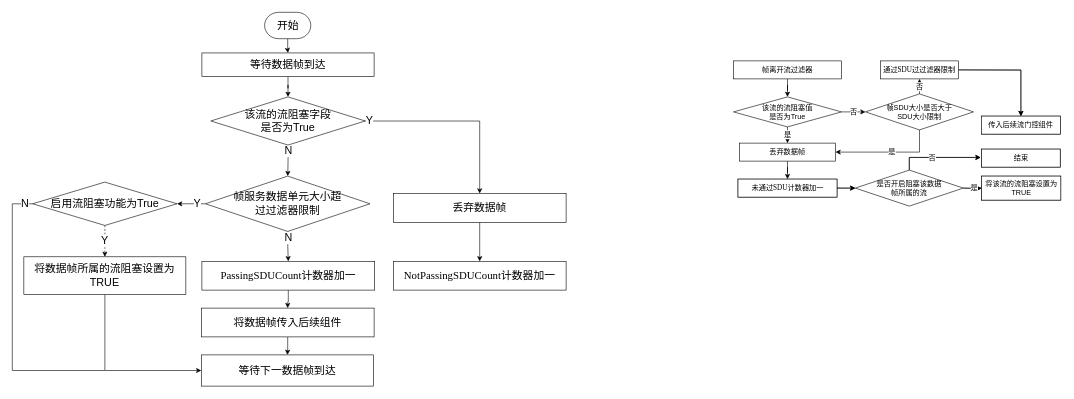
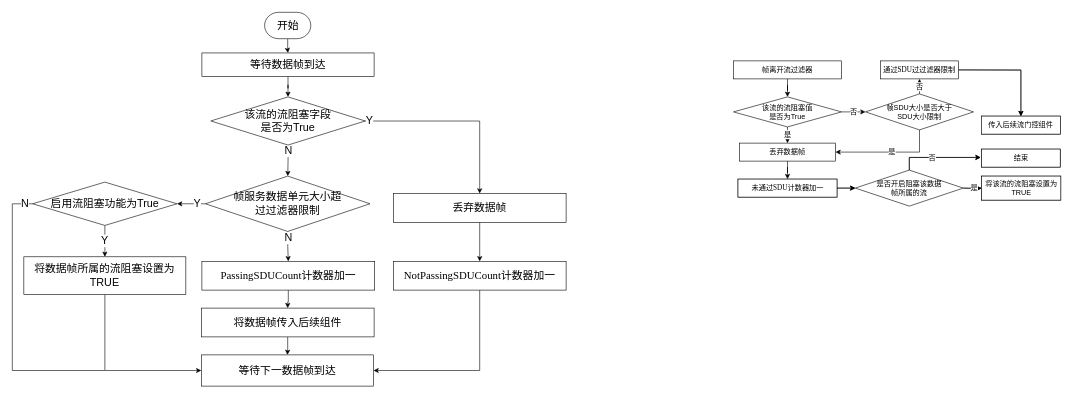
  <mxCell id="0" />
  <mxCell id="1" parent="0" />
  <mxCell id="2" value="" style="edgeStyle=orthogonalEdgeStyle;rounded=0;orthogonalLoop=1;jettySize=auto;html=1;fontSize=12;strokeWidth=1;" parent="1" source="3" target="14" edge="1"><mxGeometry relative="1" as="geometry" /></mxCell>
  <mxCell id="3" value="&lt;font style=&quot;font-size: 12px;&quot;&gt;帧离开流过滤器&lt;/font&gt;" style="rounded=0;whiteSpace=wrap;html=1;fontSize=12;strokeWidth=1;" parent="1" vertex="1"><mxGeometry x="1222" y="101" width="180" height="30" as="geometry" /></mxCell>
  <mxCell id="4" value="" style="edgeStyle=orthogonalEdgeStyle;rounded=0;orthogonalLoop=1;jettySize=auto;html=1;fontSize=12;strokeWidth=1;" parent="1" source="5" target="18" edge="1"><mxGeometry relative="1" as="geometry" /></mxCell>
  <mxCell id="5" value="&lt;font style=&quot;font-size: 12px;&quot;&gt;丢弃数据帧&lt;/font&gt;" style="rounded=0;whiteSpace=wrap;html=1;fontSize=12;strokeWidth=1;" parent="1" vertex="1"><mxGeometry x="1232" y="238" width="160" height="30" as="geometry" /></mxCell>
  <mxCell id="6" value="" style="edgeStyle=orthogonalEdgeStyle;rounded=0;orthogonalLoop=1;jettySize=auto;html=1;entryX=1;entryY=0.5;entryDx=0;entryDy=0;fontSize=12;strokeWidth=1;" parent="1" source="9" target="5" edge="1"><mxGeometry relative="1" as="geometry"><mxPoint x="1532" y="283" as="targetPoint" /><Array as="points"><mxPoint x="1532" y="253" /></Array></mxGeometry></mxCell>
  <mxCell id="7" value="是" style="edgeLabel;html=1;align=center;verticalAlign=middle;resizable=0;points=[];fontSize=12;" parent="6" vertex="1" connectable="0"><mxGeometry x="-0.054" y="-2" relative="1" as="geometry"><mxPoint as="offset" /></mxGeometry></mxCell>
  <mxCell id="8" value="否" style="edgeStyle=orthogonalEdgeStyle;rounded=0;orthogonalLoop=1;jettySize=auto;html=1;fontSize=12;strokeWidth=1;" parent="1" source="9" target="16" edge="1"><mxGeometry relative="1" as="geometry" /></mxCell>
  <mxCell id="9" value="&lt;font style=&quot;font-size: 12px;&quot;&gt;&lt;span style=&quot;font-size: 12px;&quot;&gt;帧SDU大小是否大于&lt;br style=&quot;font-size: 12px;&quot;&gt;&lt;/span&gt;SDU大小限制&lt;/font&gt;" style="rhombus;whiteSpace=wrap;html=1;fontSize=12;strokeWidth=1;" parent="1" vertex="1"><mxGeometry x="1442" y="156" width="180" height="60" as="geometry" /></mxCell>
  <mxCell id="10" value="是" style="edgeStyle=orthogonalEdgeStyle;rounded=0;orthogonalLoop=1;jettySize=auto;html=1;fontSize=12;strokeWidth=1;" parent="1" target="20" edge="1"><mxGeometry x="0.192" relative="1" as="geometry"><mxPoint x="1605" y="313" as="sourcePoint" /><mxPoint as="offset" /></mxGeometry></mxCell>
  <mxCell id="11" value="否" style="edgeStyle=orthogonalEdgeStyle;rounded=0;orthogonalLoop=1;jettySize=auto;html=1;fontSize=12;strokeWidth=1;entryX=-0.013;entryY=0.464;entryDx=0;entryDy=0;entryPerimeter=0;" parent="1" target="21" edge="1"><mxGeometry x="-0.113" relative="1" as="geometry"><mxPoint x="1631" y="262" as="targetPoint" /><Array as="points"><mxPoint x="1515" y="262" /></Array><mxPoint x="1515" y="288" as="sourcePoint" /><mxPoint as="offset" /></mxGeometry></mxCell>
  <mxCell id="12" value="是" style="edgeStyle=orthogonalEdgeStyle;rounded=0;orthogonalLoop=1;jettySize=auto;html=1;fontSize=12;strokeWidth=1;" parent="1" source="14" target="5" edge="1"><mxGeometry relative="1" as="geometry" /></mxCell>
  <mxCell id="13" value="否" style="edgeStyle=orthogonalEdgeStyle;rounded=0;orthogonalLoop=1;jettySize=auto;html=1;fontSize=12;strokeWidth=1;" parent="1" source="14" target="9" edge="1"><mxGeometry relative="1" as="geometry" /></mxCell>
  <mxCell id="14" value="&lt;font style=&quot;font-size: 12px;&quot;&gt;该流的流阻塞值&lt;br style=&quot;font-size: 12px;&quot;&gt;是否为True&lt;/font&gt;" style="rhombus;whiteSpace=wrap;html=1;fontSize=12;strokeWidth=1;" parent="1" vertex="1"><mxGeometry x="1222" y="161" width="180" height="50" as="geometry" /></mxCell>
  <mxCell id="15" value="" style="edgeStyle=orthogonalEdgeStyle;rounded=0;orthogonalLoop=1;jettySize=auto;html=1;entryX=0.5;entryY=0;entryDx=0;entryDy=0;fontSize=12;strokeWidth=1;" parent="1" source="16" target="19" edge="1"><mxGeometry relative="1" as="geometry"><mxPoint x="1682" y="103" as="targetPoint" /></mxGeometry></mxCell>
  <mxCell id="16" value="&lt;span style=&quot;font-size: 12px;&quot;&gt;通过&lt;/span&gt;&lt;span lang=&quot;EN-US&quot; style=&quot;font-size: 12px; font-family: &amp;quot;times new roman&amp;quot;, serif;&quot;&gt;SDU&lt;/span&gt;&lt;span style=&quot;font-size: 12px;&quot;&gt;过过滤器限制&lt;/span&gt;" style="rounded=0;whiteSpace=wrap;html=1;fontSize=12;strokeWidth=1;" parent="1" vertex="1"><mxGeometry x="1467" y="101" width="130" height="30" as="geometry" /></mxCell>
  <mxCell id="17" value="" style="edgeStyle=orthogonalEdgeStyle;rounded=0;orthogonalLoop=1;jettySize=auto;html=1;fontSize=12;strokeWidth=1;" parent="1" source="18" edge="1"><mxGeometry relative="1" as="geometry"><mxPoint x="1425" y="313" as="targetPoint" /></mxGeometry></mxCell>
  <mxCell id="18" value="&lt;span style=&quot;font-size: 12px;&quot;&gt;未通过&lt;/span&gt;&lt;span lang=&quot;EN-US&quot; style=&quot;font-size: 12px; font-family: &amp;quot;times new roman&amp;quot;, serif;&quot;&gt;SDU&lt;/span&gt;&lt;span style=&quot;font-size: 12px;&quot;&gt;计数器加一&lt;/span&gt;" style="rounded=0;whiteSpace=wrap;html=1;fontSize=12;strokeWidth=1;" parent="1" vertex="1"><mxGeometry x="1229.5" y="298" width="165" height="30" as="geometry" /></mxCell>
  <mxCell id="19" value="&lt;span style=&quot;font-size: 12px;&quot;&gt;传入后续流门控组件&lt;/span&gt;" style="rounded=0;whiteSpace=wrap;html=1;fontSize=12;strokeWidth=1;" parent="1" vertex="1"><mxGeometry x="1635" y="193" width="132" height="30" as="geometry" /></mxCell>
  <mxCell id="20" value="&lt;span style=&quot;font-size: 12px;&quot;&gt;将该流的&lt;/span&gt;&lt;span style=&quot;font-size: 12px;&quot;&gt;流阻塞设置为TRUE&lt;/span&gt;" style="rounded=0;whiteSpace=wrap;html=1;fontSize=12;strokeWidth=1;" parent="1" vertex="1"><mxGeometry x="1635.5" y="293" width="132" height="40" as="geometry" /></mxCell>
  <mxCell id="21" value="&lt;span style=&quot;font-size: 12px&quot;&gt;结束&lt;/span&gt;" style="rounded=0;whiteSpace=wrap;html=1;fontSize=12;strokeWidth=1;" parent="1" vertex="1"><mxGeometry x="1635.5" y="248" width="131" height="30" as="geometry" /></mxCell>
  <mxCell id="22" value="&lt;span style=&quot;font-size: 12px;&quot;&gt;传入后续流门控组件&lt;/span&gt;" style="rounded=0;whiteSpace=wrap;html=1;fontSize=12;strokeWidth=1;" parent="1" vertex="1"><mxGeometry x="1635" y="193" width="132" height="30" as="geometry" /></mxCell>
  <mxCell id="23" value="&lt;span style=&quot;font-size: 12px&quot;&gt;结束&lt;/span&gt;" style="rounded=0;whiteSpace=wrap;html=1;fontSize=12;strokeWidth=1;" parent="1" vertex="1"><mxGeometry x="1635.5" y="248" width="131" height="30" as="geometry" /></mxCell>
  <mxCell id="24" value="&lt;span style=&quot;font-size: 12px;&quot;&gt;将该流的&lt;/span&gt;&lt;span style=&quot;font-size: 12px;&quot;&gt;流阻塞设置为TRUE&lt;/span&gt;" style="rounded=0;whiteSpace=wrap;html=1;fontSize=12;strokeWidth=1;" parent="1" vertex="1"><mxGeometry x="1635.5" y="293" width="132" height="40" as="geometry" /></mxCell>
  <mxCell id="25" value="" style="edgeStyle=orthogonalEdgeStyle;rounded=0;orthogonalLoop=1;jettySize=auto;html=1;entryX=0.5;entryY=0;entryDx=0;entryDy=0;fontSize=12;strokeWidth=1;" parent="1" target="22" edge="1"><mxGeometry relative="1" as="geometry"><mxPoint x="1682" y="103" as="targetPoint" /><mxPoint x="1597" y="116" as="sourcePoint" /></mxGeometry></mxCell>
  <mxCell id="26" value="否" style="edgeStyle=orthogonalEdgeStyle;rounded=0;orthogonalLoop=1;jettySize=auto;html=1;fontSize=12;strokeWidth=1;entryX=-0.013;entryY=0.464;entryDx=0;entryDy=0;entryPerimeter=0;" parent="1" target="23" edge="1"><mxGeometry x="-0.113" relative="1" as="geometry"><mxPoint x="1631" y="262" as="targetPoint" /><Array as="points"><mxPoint x="1515" y="262" /></Array><mxPoint x="1515" y="288" as="sourcePoint" /><mxPoint as="offset" /></mxGeometry></mxCell>
  <mxCell id="27" value="是" style="edgeStyle=orthogonalEdgeStyle;rounded=0;orthogonalLoop=1;jettySize=auto;html=1;fontSize=12;strokeWidth=1;" parent="1" target="24" edge="1"><mxGeometry x="0.192" relative="1" as="geometry"><mxPoint x="1605" y="313" as="sourcePoint" /><mxPoint as="offset" /></mxGeometry></mxCell>
  <mxCell id="28" value="" style="edgeStyle=orthogonalEdgeStyle;rounded=0;orthogonalLoop=1;jettySize=auto;html=1;fontSize=12;strokeWidth=1;" parent="1" source="29" edge="1"><mxGeometry relative="1" as="geometry"><mxPoint x="1425" y="313" as="targetPoint" /></mxGeometry></mxCell>
  <mxCell id="29" value="&lt;span style=&quot;font-size: 12px;&quot;&gt;未通过&lt;/span&gt;&lt;span lang=&quot;EN-US&quot; style=&quot;font-size: 12px; font-family: &amp;quot;times new roman&amp;quot;, serif;&quot;&gt;SDU&lt;/span&gt;&lt;span style=&quot;font-size: 12px;&quot;&gt;计数器加一&lt;/span&gt;" style="rounded=0;whiteSpace=wrap;html=1;fontSize=12;strokeWidth=1;" parent="1" vertex="1"><mxGeometry x="1229.5" y="298" width="165" height="30" as="geometry" /></mxCell>
  <mxCell id="30" value="是否开启阻塞该数据&lt;br&gt;帧所属的流" style="rhombus;whiteSpace=wrap;html=1;fontSize=12;strokeWidth=1;" parent="1" vertex="1"><mxGeometry x="1425" y="283" width="180" height="60" as="geometry" /></mxCell>
  <mxCell id="31" value="" style="edgeStyle=orthogonalEdgeStyle;rounded=0;orthogonalLoop=1;jettySize=auto;html=1;fontSize=18;entryX=0.5;entryY=0;entryDx=0;entryDy=0;" edge="1" parent="1" source="32" target="34"><mxGeometry relative="1" as="geometry" /></mxCell>
  <mxCell id="32" value="&lt;font style=&quot;font-size: 18px;&quot;&gt;开始&lt;/font&gt;" style="strokeWidth=1;html=1;shape=mxgraph.flowchart.terminator;whiteSpace=wrap;fontSize=18;" vertex="1" parent="1"><mxGeometry x="440.5" y="20" width="77" height="44" as="geometry" /></mxCell>
  <mxCell id="33" value="" style="edgeStyle=orthogonalEdgeStyle;rounded=0;orthogonalLoop=1;jettySize=auto;html=1;fontSize=18;entryX=0.5;entryY=0;entryDx=0;entryDy=0;" edge="1" parent="1" source="34" target="37"><mxGeometry relative="1" as="geometry"><mxPoint x="479.5" y="168" as="targetPoint" /></mxGeometry></mxCell>
  <mxCell id="34" value="&lt;font style=&quot;font-size: 18px;&quot;&gt;等待数据帧到达&lt;/font&gt;" style="rounded=0;whiteSpace=wrap;html=1;strokeWidth=1;fontSize=18;" vertex="1" parent="1"><mxGeometry x="336" y="87.75" width="287" height="39" as="geometry" /></mxCell>
  <mxCell id="35" value="Y" style="edgeStyle=orthogonalEdgeStyle;rounded=0;orthogonalLoop=1;jettySize=auto;html=1;fontSize=18;entryX=0.5;entryY=0;entryDx=0;entryDy=0;" edge="1" parent="1" source="37" target="39"><mxGeometry x="-0.955" relative="1" as="geometry"><mxPoint as="offset" /><mxPoint x="683" y="122.25" as="targetPoint" /><Array as="points"><mxPoint x="799" y="201" /></Array></mxGeometry></mxCell>
  <mxCell id="36" value="N" style="edgeStyle=orthogonalEdgeStyle;rounded=0;orthogonalLoop=1;jettySize=auto;html=1;fontSize=18;" edge="1" parent="1" source="37" target="44"><mxGeometry x="-0.626" relative="1" as="geometry"><mxPoint as="offset" /></mxGeometry></mxCell>
  <mxCell id="37" value="&lt;span style=&quot;font-size: 18px;&quot;&gt;该流的流阻塞字段&lt;/span&gt;&lt;br style=&quot;font-size: 18px;&quot;&gt;&lt;span style=&quot;font-size: 18px;&quot;&gt;是否为True&lt;/span&gt;" style="rhombus;whiteSpace=wrap;html=1;strokeWidth=1;fontSize=18;" vertex="1" parent="1"><mxGeometry x="350.87" y="161" width="257.25" height="80.25" as="geometry" /></mxCell>
  <mxCell id="38" value="" style="edgeStyle=orthogonalEdgeStyle;rounded=0;orthogonalLoop=1;jettySize=auto;html=1;fontSize=18;" edge="1" parent="1" source="39" target="41"><mxGeometry relative="1" as="geometry" /></mxCell>
  <mxCell id="39" value="丢弃数据帧" style="rounded=0;whiteSpace=wrap;html=1;strokeWidth=1;fontSize=18;" vertex="1" parent="1"><mxGeometry x="655" y="322" width="288" height="48" as="geometry" /></mxCell>
+ <mxCell id="40" value="" style="edgeStyle=orthogonalEdgeStyle;rounded=0;orthogonalLoop=1;jettySize=auto;html=1;fontSize=18;entryX=1;entryY=0.5;entryDx=0;entryDy=0;" edge="1" parent="1" source="41" target="54"><mxGeometry relative="1" as="geometry"><mxPoint x="799" y="557" as="targetPoint" /><Array as="points"><mxPoint x="799" y="617" /></Array></mxGeometry></mxCell>
  <mxCell id="41" value="&lt;span lang=&quot;EN-US&quot; style=&quot;font-size: 18px; font-family: &amp;quot;times new roman&amp;quot;, serif;&quot;&gt;NotPassingSDUCount&lt;/span&gt;&lt;span style=&quot;font-size: 18px;&quot;&gt;计数器加一&lt;/span&gt;" style="rounded=0;whiteSpace=wrap;html=1;strokeWidth=1;fontSize=18;" vertex="1" parent="1"><mxGeometry x="655" y="435" width="288" height="48" as="geometry" /></mxCell>
  <mxCell id="42" value="N" style="edgeStyle=orthogonalEdgeStyle;rounded=0;orthogonalLoop=1;jettySize=auto;html=1;fontSize=18;" edge="1" parent="1" source="44" target="46"><mxGeometry x="-0.575" y="1" relative="1" as="geometry"><mxPoint as="offset" /></mxGeometry></mxCell>
  <mxCell id="43" value="Y" style="edgeStyle=orthogonalEdgeStyle;rounded=0;orthogonalLoop=1;jettySize=auto;html=1;fontSize=18;" edge="1" parent="1" source="44" target="51"><mxGeometry x="-0.414" relative="1" as="geometry"><mxPoint as="offset" /></mxGeometry></mxCell>
  <mxCell id="44" value="&lt;span style=&quot;font-size: 18px&quot;&gt;帧服务数据单元大小超&lt;br&gt;过过滤器&lt;/span&gt;&lt;span style=&quot;font-size: 18px&quot;&gt;限制&lt;/span&gt;" style="rhombus;whiteSpace=wrap;html=1;strokeWidth=1;fontSize=18;" vertex="1" parent="1"><mxGeometry x="341.87" y="293" width="274.25" height="92.25" as="geometry" /></mxCell>
  <mxCell id="45" value="" style="edgeStyle=orthogonalEdgeStyle;rounded=0;orthogonalLoop=1;jettySize=auto;html=1;fontSize=18;" edge="1" parent="1" source="46" target="48"><mxGeometry relative="1" as="geometry" /></mxCell>
  <mxCell id="46" value="&lt;span lang=&quot;EN-US&quot; style=&quot;font-size: 18px; font-family: &amp;quot;times new roman&amp;quot;, serif;&quot;&gt;PassingSDUCount&lt;/span&gt;&lt;span style=&quot;font-size: 18px;&quot;&gt;计数器加一&lt;/span&gt;" style="rounded=0;whiteSpace=wrap;html=1;strokeWidth=1;fontSize=18;" vertex="1" parent="1"><mxGeometry x="336" y="435" width="288" height="48" as="geometry" /></mxCell>
  <mxCell id="47" value="" style="edgeStyle=orthogonalEdgeStyle;rounded=0;orthogonalLoop=1;jettySize=auto;html=1;fontSize=18;" edge="1" parent="1" source="48" target="54"><mxGeometry relative="1" as="geometry" /></mxCell>
  <mxCell id="48" value="&lt;span style=&quot;font-size: 18px&quot;&gt;将数据帧传入后续组件&lt;/span&gt;" style="rounded=0;whiteSpace=wrap;html=1;strokeWidth=1;fontSize=18;" vertex="1" parent="1"><mxGeometry x="335" y="513" width="288" height="48" as="geometry" /></mxCell>
- <mxCell id="49" value="Y" style="edgeStyle=orthogonalEdgeStyle;rounded=0;orthogonalLoop=1;jettySize=auto;html=1;fontSize=18;dashed=1;" edge="1" parent="1" source="51" target="53"><mxGeometry relative="1" as="geometry" /></mxCell>
+ <mxCell id="49" value="Y" style="edgeStyle=orthogonalEdgeStyle;rounded=0;orthogonalLoop=1;jettySize=auto;html=1;fontSize=18;" edge="1" parent="1" source="51" target="53"><mxGeometry relative="1" as="geometry" /></mxCell>
  <mxCell id="50" value="N" style="edgeStyle=orthogonalEdgeStyle;rounded=0;orthogonalLoop=1;jettySize=auto;html=1;fontSize=18;endArrow=none;endFill=0;" edge="1" parent="1" source="51"><mxGeometry x="-0.946" relative="1" as="geometry"><mxPoint x="174" y="617" as="targetPoint" /><Array as="points"><mxPoint x="20" y="339" /><mxPoint x="20" y="617" /></Array><mxPoint as="offset" /></mxGeometry></mxCell>
  <mxCell id="51" value="&lt;span style=&quot;font-size: 18px;&quot;&gt;启用流阻塞功能为True&lt;/span&gt;" style="rhombus;whiteSpace=wrap;html=1;strokeWidth=1;fontSize=18;" vertex="1" parent="1"><mxGeometry x="54" y="303" width="240.5" height="72.25" as="geometry" /></mxCell>
  <mxCell id="52" value="" style="edgeStyle=orthogonalEdgeStyle;rounded=0;orthogonalLoop=1;jettySize=auto;html=1;fontSize=18;entryX=0;entryY=0.5;entryDx=0;entryDy=0;" edge="1" parent="1" source="53" target="54"><mxGeometry relative="1" as="geometry"><mxPoint x="174.25" y="572" as="targetPoint" /><Array as="points"><mxPoint x="174" y="617" /></Array></mxGeometry></mxCell>
  <mxCell id="53" value="&lt;span style=&quot;font-size: 18px&quot;&gt;将数据帧所属的&lt;/span&gt;&lt;span style=&quot;font-size: 18px&quot;&gt;流阻塞设置为TRUE&lt;/span&gt;" style="rounded=0;whiteSpace=wrap;html=1;strokeWidth=1;fontSize=18;" vertex="1" parent="1"><mxGeometry x="39.25" y="427.5" width="270" height="63" as="geometry" /></mxCell>
  <mxCell id="54" value="&lt;font style=&quot;font-size: 18px&quot;&gt;等待下一数据帧到达&lt;/font&gt;" style="rounded=0;whiteSpace=wrap;html=1;strokeWidth=1;fontSize=18;" vertex="1" parent="1"><mxGeometry x="335" y="591" width="287" height="52" as="geometry" /></mxCell>
